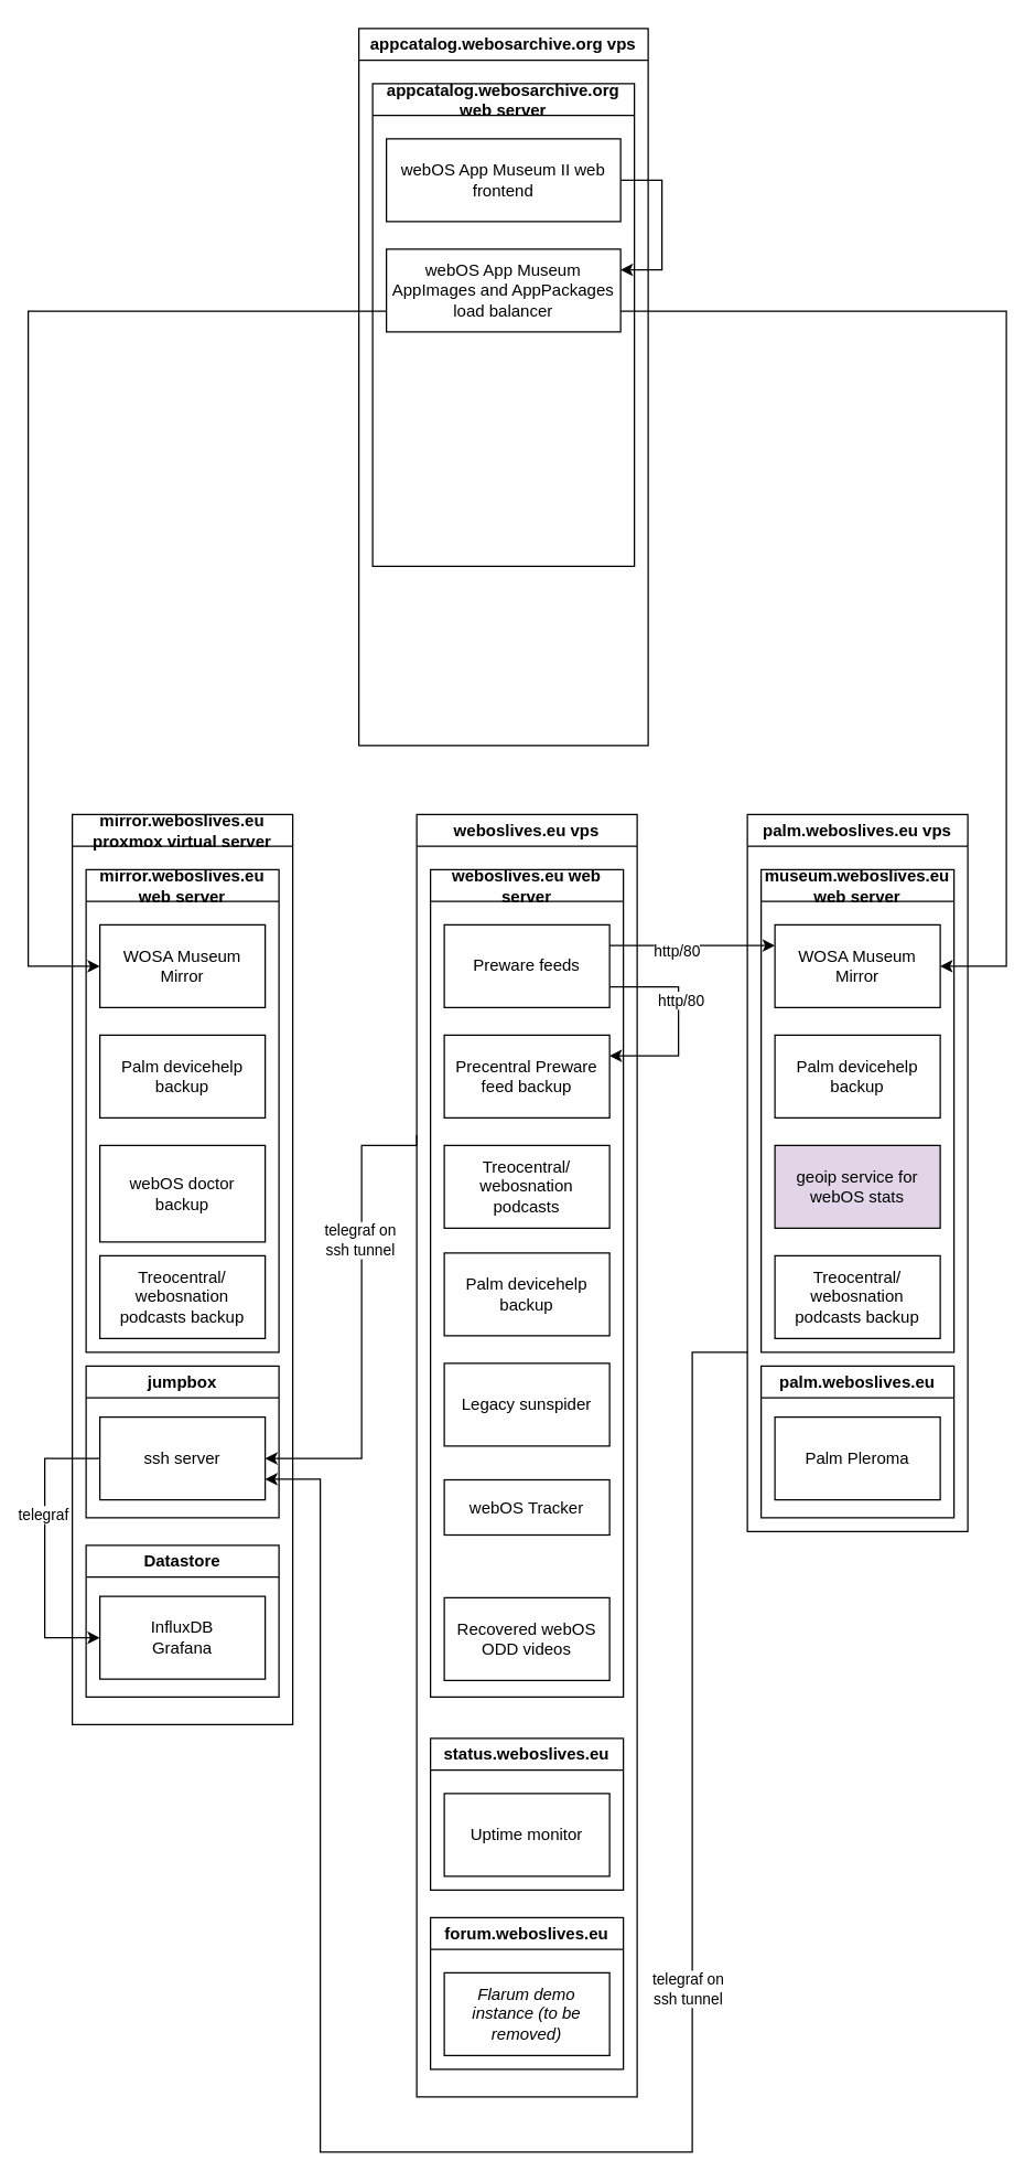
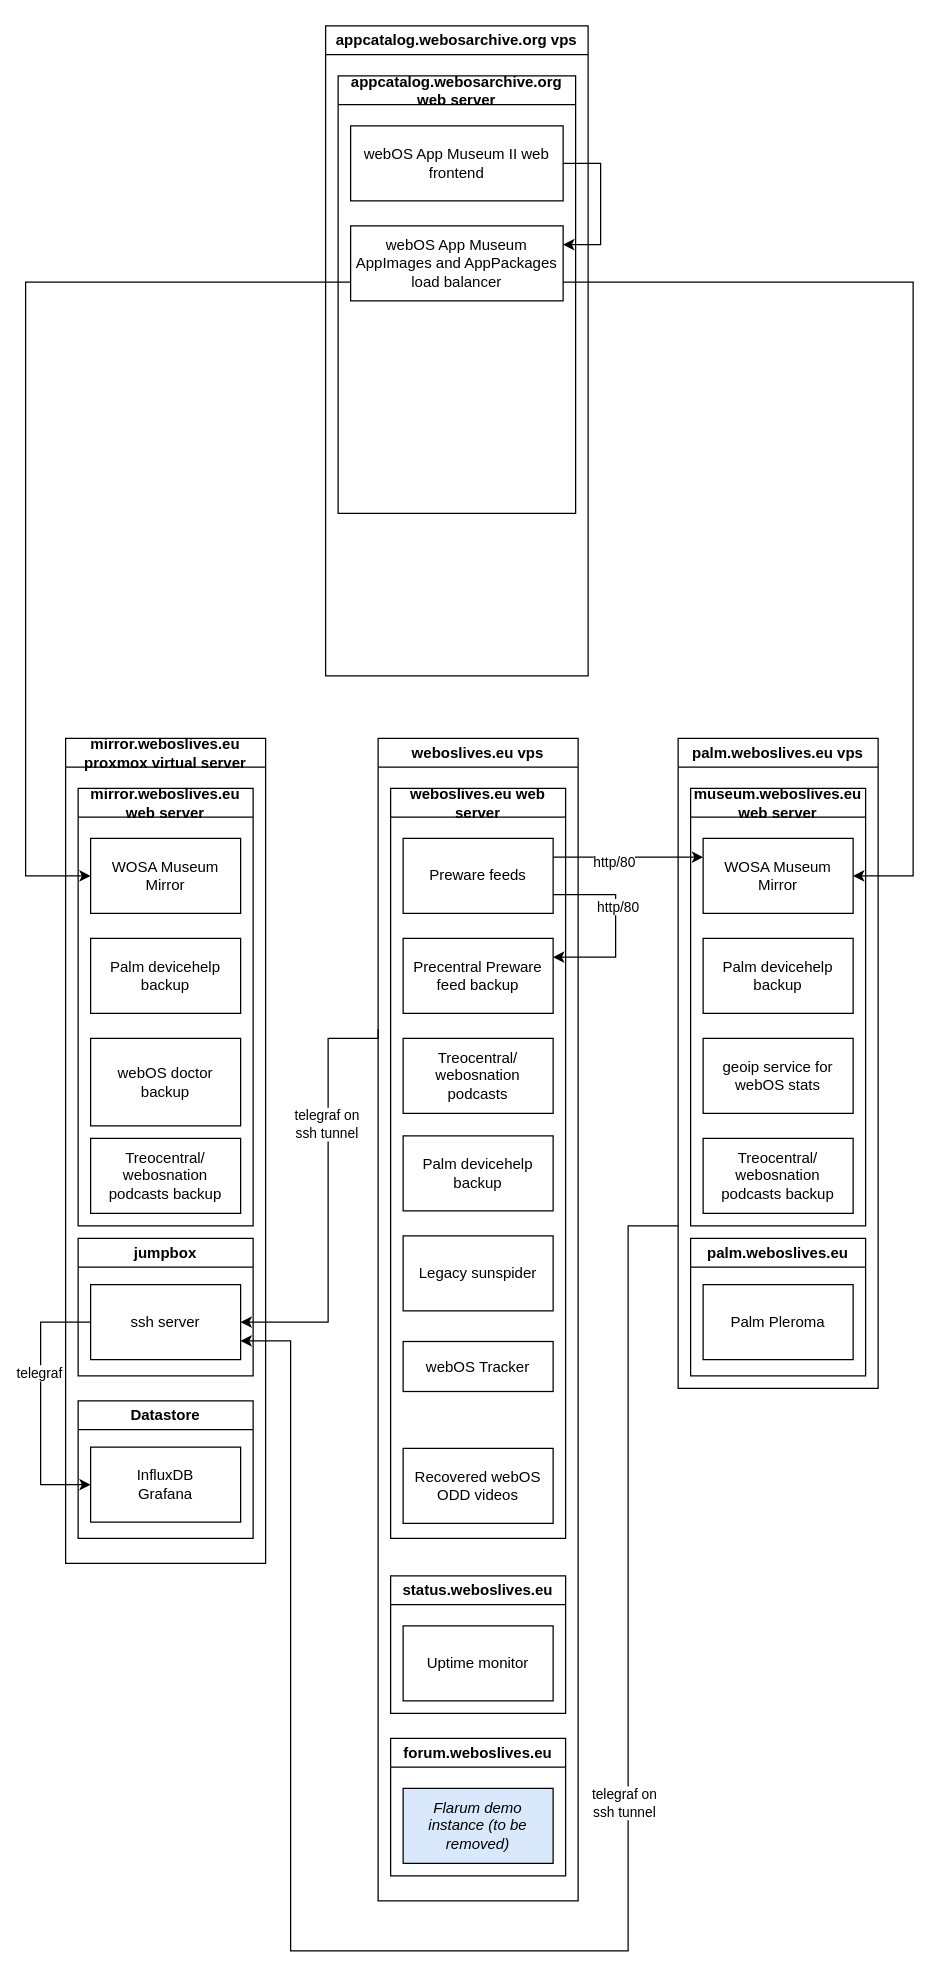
  <mxCell id="0" />
  <mxCell id="1" parent="0" />
  <mxCell id="2" value="weboslives.eu vps" style="swimlane;whiteSpace=wrap;html=1;" parent="1" vertex="1"><mxGeometry x="302" y="590" width="160" height="930" as="geometry" /></mxCell>
  <mxCell id="3" value="weboslives.eu web server" style="swimlane;whiteSpace=wrap;html=1;" parent="2" vertex="1"><mxGeometry x="10" y="40" width="140" height="600" as="geometry"><mxRectangle x="310" y="190" width="120" height="30" as="alternateBounds" /></mxGeometry></mxCell>
  <mxCell id="4" style="edgeStyle=orthogonalEdgeStyle;rounded=0;orthogonalLoop=1;jettySize=auto;html=1;exitX=1;exitY=0.75;exitDx=0;exitDy=0;entryX=1;entryY=0.25;entryDx=0;entryDy=0;" edge="1" parent="3" source="6" target="7"><mxGeometry relative="1" as="geometry"><Array as="points"><mxPoint x="180" y="85" /><mxPoint x="180" y="135" /></Array></mxGeometry></mxCell>
  <mxCell id="5" value="http/80" style="edgeLabel;html=1;align=center;verticalAlign=middle;resizable=0;points=[];" vertex="1" connectable="0" parent="4"><mxGeometry x="-0.213" y="1" relative="1" as="geometry"><mxPoint as="offset" /></mxGeometry></mxCell>
  <mxCell id="6" value="Preware feeds" style="rounded=0;whiteSpace=wrap;html=1;" parent="3" vertex="1"><mxGeometry x="10" y="40" width="120" height="60" as="geometry" /></mxCell>
  <mxCell id="7" value="Precentral Preware feed backup" style="rounded=0;whiteSpace=wrap;html=1;" parent="3" vertex="1"><mxGeometry x="10" y="120" width="120" height="60" as="geometry" /></mxCell>
  <mxCell id="8" value="Palm devicehelp backup" style="rounded=0;whiteSpace=wrap;html=1;" parent="3" vertex="1"><mxGeometry x="10" y="278" width="120" height="60" as="geometry" /></mxCell>
  <mxCell id="9" value="Legacy sunspider" style="rounded=0;whiteSpace=wrap;html=1;" parent="3" vertex="1"><mxGeometry x="10" y="358" width="120" height="60" as="geometry" /></mxCell>
  <mxCell id="10" value="webOS Tracker" style="rounded=0;whiteSpace=wrap;html=1;" parent="3" vertex="1"><mxGeometry x="10" y="442.5" width="120" height="40" as="geometry" /></mxCell>
  <mxCell id="11" value="Recovered webOS ODD videos" style="rounded=0;whiteSpace=wrap;html=1;" parent="3" vertex="1"><mxGeometry x="10" y="528" width="120" height="60" as="geometry" /></mxCell>
  <mxCell id="12" value="Treocentral/&lt;br&gt;webosnation podcasts" style="rounded=0;whiteSpace=wrap;html=1;" vertex="1" parent="3"><mxGeometry x="10" y="200" width="120" height="60" as="geometry" /></mxCell>
  <mxCell id="13" value="status.weboslives.eu" style="swimlane;whiteSpace=wrap;html=1;" parent="2" vertex="1"><mxGeometry x="10" y="670" width="140" height="110" as="geometry" /></mxCell>
  <mxCell id="14" value="&lt;span style=&quot;font-style: normal;&quot;&gt;Uptime monitor&lt;/span&gt;" style="rounded=0;whiteSpace=wrap;html=1;fontStyle=2" parent="13" vertex="1"><mxGeometry x="10" y="40" width="120" height="60" as="geometry" /></mxCell>
  <mxCell id="15" value="forum.weboslives.eu" style="swimlane;whiteSpace=wrap;html=1;" parent="2" vertex="1"><mxGeometry x="10" y="800" width="140" height="110" as="geometry" /></mxCell>
- <mxCell id="16" value="Flarum demo instance (to be removed)" style="rounded=0;whiteSpace=wrap;html=1;fontStyle=2" parent="15" vertex="1"><mxGeometry x="10" y="40" width="120" height="60" as="geometry" /></mxCell>
+ <mxCell id="16" value="Flarum demo instance (to be removed)" style="rounded=0;whiteSpace=wrap;html=1;fontStyle=2;fillColor=#dae8fc;" parent="15" vertex="1"><mxGeometry x="10" y="40" width="120" height="60" as="geometry" /></mxCell>
  <mxCell id="17" style="edgeStyle=orthogonalEdgeStyle;rounded=0;orthogonalLoop=1;jettySize=auto;html=1;exitX=0;exitY=0.75;exitDx=0;exitDy=0;entryX=1;entryY=0.75;entryDx=0;entryDy=0;" edge="1" parent="1" source="19" target="29"><mxGeometry relative="1" as="geometry"><Array as="points"><mxPoint x="502" y="980" /><mxPoint x="502" y="1560" /><mxPoint x="232" y="1560" /><mxPoint x="232" y="1072" /></Array></mxGeometry></mxCell>
  <mxCell id="18" value="telegraf on&lt;br&gt;ssh tunnel" style="edgeLabel;html=1;align=center;verticalAlign=middle;resizable=0;points=[];" vertex="1" connectable="0" parent="17"><mxGeometry x="-0.294" y="-4" relative="1" as="geometry"><mxPoint as="offset" /></mxGeometry></mxCell>
  <mxCell id="19" value="palm.weboslives.eu vps" style="swimlane;whiteSpace=wrap;html=1;" parent="1" vertex="1"><mxGeometry x="542" y="590" width="160" height="520" as="geometry" /></mxCell>
  <mxCell id="20" value="palm.weboslives.eu" style="swimlane;whiteSpace=wrap;html=1;" parent="19" vertex="1"><mxGeometry x="10" y="400" width="140" height="110" as="geometry" /></mxCell>
  <mxCell id="21" value="Palm Pleroma" style="rounded=0;whiteSpace=wrap;html=1;" parent="20" vertex="1"><mxGeometry x="10" y="37" width="120" height="60" as="geometry" /></mxCell>
  <mxCell id="22" value="museum.weboslives.eu web server" style="swimlane;whiteSpace=wrap;html=1;" parent="19" vertex="1"><mxGeometry x="10" y="40" width="140" height="350" as="geometry"><mxRectangle x="310" y="190" width="120" height="30" as="alternateBounds" /></mxGeometry></mxCell>
  <mxCell id="23" value="WOSA Museum Mirror" style="rounded=0;whiteSpace=wrap;html=1;" parent="22" vertex="1"><mxGeometry x="10" y="40" width="120" height="60" as="geometry" /></mxCell>
  <mxCell id="24" value="Palm devicehelp backup" style="rounded=0;whiteSpace=wrap;html=1;" parent="22" vertex="1"><mxGeometry x="10" y="120" width="120" height="60" as="geometry" /></mxCell>
- <mxCell id="25" value="geoip service for webOS stats" style="rounded=0;whiteSpace=wrap;html=1;fillColor=#e1d5e7;" parent="22" vertex="1"><mxGeometry x="10" y="200" width="120" height="60" as="geometry" /></mxCell>
+ <mxCell id="25" value="geoip service for webOS stats" style="rounded=0;whiteSpace=wrap;html=1;" parent="22" vertex="1"><mxGeometry x="10" y="200" width="120" height="60" as="geometry" /></mxCell>
  <mxCell id="26" value="Treocentral/&lt;br style=&quot;border-color: var(--border-color);&quot;&gt;webosnation podcasts backup" style="rounded=0;whiteSpace=wrap;html=1;" parent="22" vertex="1"><mxGeometry x="10" y="280" width="120" height="60" as="geometry" /></mxCell>
  <mxCell id="27" value="mirror.weboslives.eu proxmox virtual server" style="swimlane;whiteSpace=wrap;html=1;" parent="1" vertex="1"><mxGeometry x="52" y="590" width="160" height="660" as="geometry" /></mxCell>
  <mxCell id="28" value="jumpbox" style="swimlane;whiteSpace=wrap;html=1;" parent="27" vertex="1"><mxGeometry x="10" y="400" width="140" height="110" as="geometry" /></mxCell>
  <mxCell id="29" value="ssh server" style="rounded=0;whiteSpace=wrap;html=1;" parent="28" vertex="1"><mxGeometry x="10" y="37" width="120" height="60" as="geometry" /></mxCell>
  <mxCell id="30" value="mirror.weboslives.eu web server" style="swimlane;whiteSpace=wrap;html=1;" parent="27" vertex="1"><mxGeometry x="10" y="40" width="140" height="350" as="geometry"><mxRectangle x="310" y="190" width="120" height="30" as="alternateBounds" /></mxGeometry></mxCell>
  <mxCell id="31" value="WOSA Museum Mirror" style="rounded=0;whiteSpace=wrap;html=1;" parent="30" vertex="1"><mxGeometry x="10" y="40" width="120" height="60" as="geometry" /></mxCell>
  <mxCell id="32" value="Palm devicehelp backup" style="rounded=0;whiteSpace=wrap;html=1;" parent="30" vertex="1"><mxGeometry x="10" y="120" width="120" height="60" as="geometry" /></mxCell>
  <mxCell id="33" value="Treocentral/&lt;br style=&quot;border-color: var(--border-color);&quot;&gt;webosnation podcasts backup" style="rounded=0;whiteSpace=wrap;html=1;" parent="30" vertex="1"><mxGeometry x="10" y="280" width="120" height="60" as="geometry" /></mxCell>
  <mxCell id="34" value="webOS doctor backup" style="rounded=0;whiteSpace=wrap;html=1;" parent="30" vertex="1"><mxGeometry x="10" y="200" width="120" height="70" as="geometry" /></mxCell>
  <mxCell id="35" value="Datastore" style="swimlane;whiteSpace=wrap;html=1;" vertex="1" parent="27"><mxGeometry x="10" y="530" width="140" height="110" as="geometry" /></mxCell>
  <mxCell id="36" value="InfluxDB&lt;br&gt;Grafana" style="rounded=0;whiteSpace=wrap;html=1;" vertex="1" parent="35"><mxGeometry x="10" y="37" width="120" height="60" as="geometry" /></mxCell>
  <mxCell id="37" style="edgeStyle=orthogonalEdgeStyle;rounded=0;orthogonalLoop=1;jettySize=auto;html=1;exitX=0;exitY=0.5;exitDx=0;exitDy=0;entryX=0;entryY=0.5;entryDx=0;entryDy=0;" edge="1" parent="27" source="29" target="36"><mxGeometry relative="1" as="geometry"><Array as="points"><mxPoint x="-20" y="467" /><mxPoint x="-20" y="597" /></Array></mxGeometry></mxCell>
  <mxCell id="38" value="telegraf" style="edgeLabel;html=1;align=center;verticalAlign=middle;resizable=0;points=[];" vertex="1" connectable="0" parent="37"><mxGeometry x="-0.238" y="-2" relative="1" as="geometry"><mxPoint as="offset" /></mxGeometry></mxCell>
  <mxCell id="39" style="edgeStyle=orthogonalEdgeStyle;rounded=0;orthogonalLoop=1;jettySize=auto;html=1;exitX=1;exitY=0.25;exitDx=0;exitDy=0;entryX=0;entryY=0.25;entryDx=0;entryDy=0;" edge="1" parent="1" source="6" target="23"><mxGeometry relative="1" as="geometry" /></mxCell>
  <mxCell id="40" value="http/80" style="edgeLabel;html=1;align=center;verticalAlign=middle;resizable=0;points=[];" vertex="1" connectable="0" parent="39"><mxGeometry x="-0.2" y="-3" relative="1" as="geometry"><mxPoint as="offset" /></mxGeometry></mxCell>
  <mxCell id="41" style="edgeStyle=orthogonalEdgeStyle;rounded=0;orthogonalLoop=1;jettySize=auto;html=1;exitX=0;exitY=0.25;exitDx=0;exitDy=0;entryX=1;entryY=0.5;entryDx=0;entryDy=0;" edge="1" parent="1" source="2" target="29"><mxGeometry relative="1" as="geometry"><Array as="points"><mxPoint x="262" y="830" /><mxPoint x="262" y="1057" /></Array></mxGeometry></mxCell>
  <mxCell id="42" value="telegraf on&lt;br style=&quot;border-color: var(--border-color);&quot;&gt;ssh tunnel" style="edgeLabel;html=1;align=center;verticalAlign=middle;resizable=0;points=[];" vertex="1" connectable="0" parent="41"><mxGeometry x="-0.329" y="-2" relative="1" as="geometry"><mxPoint as="offset" /></mxGeometry></mxCell>
  <mxCell id="43" value="appcatalog.webosarchive.org vps" style="swimlane;whiteSpace=wrap;html=1;" vertex="1" parent="1"><mxGeometry x="260" y="20" width="210" height="520" as="geometry" /></mxCell>
  <mxCell id="44" value="appcatalog.webosarchive.org web server" style="swimlane;whiteSpace=wrap;html=1;" vertex="1" parent="43"><mxGeometry x="10" y="40" width="190" height="350" as="geometry"><mxRectangle x="310" y="190" width="120" height="30" as="alternateBounds" /></mxGeometry></mxCell>
  <mxCell id="45" style="edgeStyle=orthogonalEdgeStyle;rounded=0;orthogonalLoop=1;jettySize=auto;html=1;exitX=1;exitY=0.5;exitDx=0;exitDy=0;entryX=1;entryY=0.25;entryDx=0;entryDy=0;" edge="1" parent="44" source="46" target="47"><mxGeometry relative="1" as="geometry"><Array as="points"><mxPoint x="210" y="70" /><mxPoint x="210" y="135" /></Array></mxGeometry></mxCell>
  <mxCell id="46" value="webOS App Museum II web frontend" style="rounded=0;whiteSpace=wrap;html=1;" vertex="1" parent="44"><mxGeometry x="10" y="40" width="170" height="60" as="geometry" /></mxCell>
  <mxCell id="47" value="webOS App Museum AppImages and AppPackages load balancer" style="rounded=0;whiteSpace=wrap;html=1;" vertex="1" parent="44"><mxGeometry x="10" y="120" width="170" height="60" as="geometry" /></mxCell>
  <mxCell id="48" style="edgeStyle=orthogonalEdgeStyle;rounded=0;orthogonalLoop=1;jettySize=auto;html=1;exitX=1;exitY=0.75;exitDx=0;exitDy=0;entryX=1;entryY=0.5;entryDx=0;entryDy=0;" edge="1" parent="1" source="47" target="23"><mxGeometry relative="1" as="geometry"><Array as="points"><mxPoint x="730" y="225" /><mxPoint x="730" y="700" /></Array></mxGeometry></mxCell>
  <mxCell id="49" style="edgeStyle=orthogonalEdgeStyle;rounded=0;orthogonalLoop=1;jettySize=auto;html=1;exitX=0;exitY=0.75;exitDx=0;exitDy=0;entryX=0;entryY=0.5;entryDx=0;entryDy=0;" edge="1" parent="1" source="47" target="31"><mxGeometry relative="1" as="geometry"><Array as="points"><mxPoint x="20" y="225" /><mxPoint x="20" y="700" /></Array></mxGeometry></mxCell>
